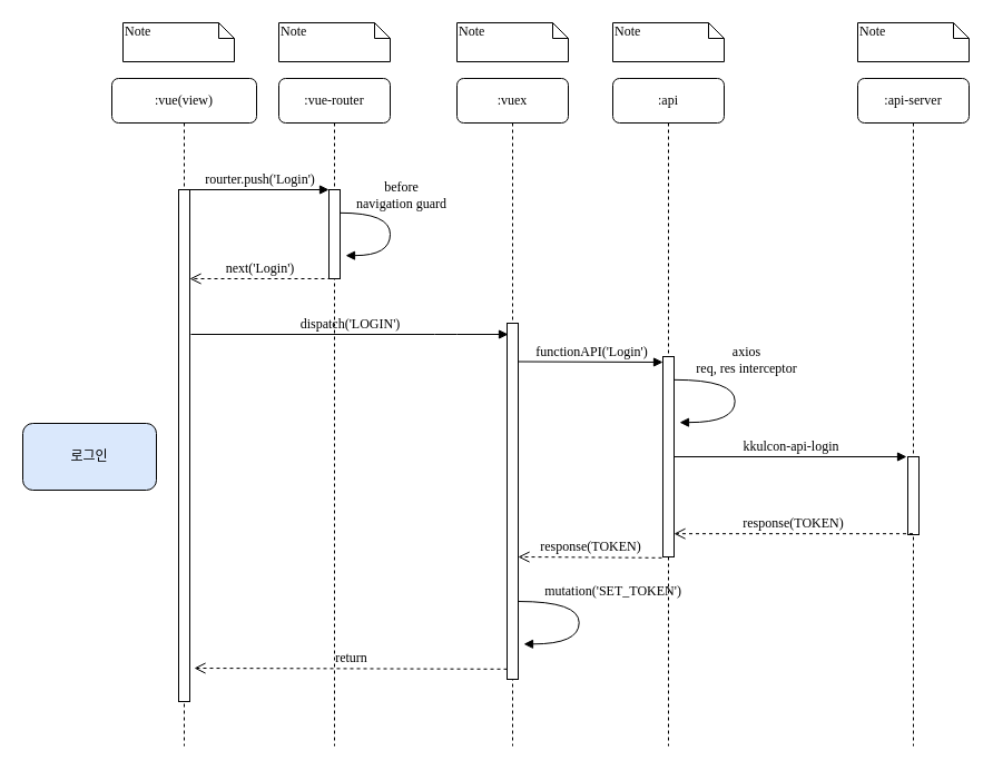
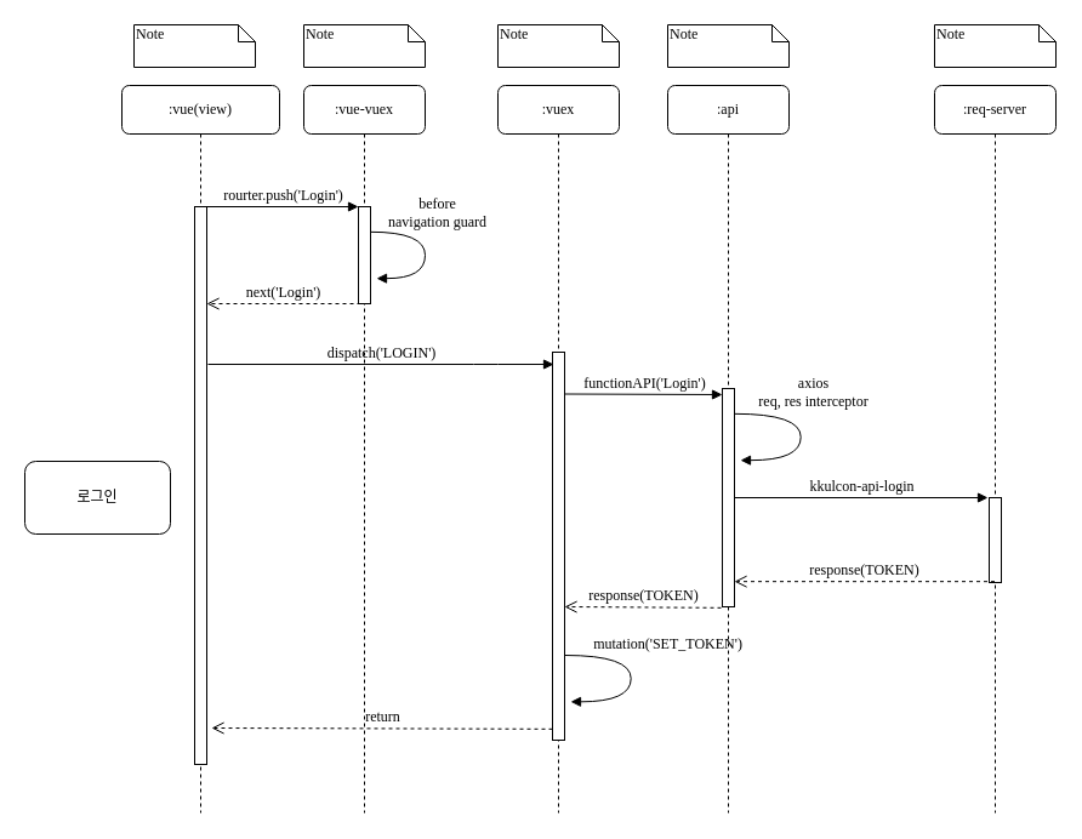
  <mxCell id="0" />
  <mxCell id="1" parent="0" />
- <mxCell id="2" value=":vue-router" style="shape=umlLifeline;perimeter=lifelinePerimeter;whiteSpace=wrap;html=1;container=1;collapsible=0;recursiveResize=0;outlineConnect=0;rounded=1;shadow=0;comic=0;labelBackgroundColor=none;strokeWidth=1;fontFamily=Verdana;fontSize=12;align=center;" parent="1" vertex="1"><mxGeometry x="250" y="70" width="100" height="600" as="geometry" /></mxCell>
+ <mxCell id="2" value=":vue-vuex" style="shape=umlLifeline;perimeter=lifelinePerimeter;whiteSpace=wrap;html=1;container=1;collapsible=0;recursiveResize=0;outlineConnect=0;rounded=1;shadow=0;comic=0;labelBackgroundColor=none;strokeWidth=1;fontFamily=Verdana;fontSize=12;align=center;" parent="1" vertex="1"><mxGeometry x="250" y="70" width="100" height="600" as="geometry" /></mxCell>
  <mxCell id="3" value="" style="html=1;points=[];perimeter=orthogonalPerimeter;rounded=0;shadow=0;comic=0;labelBackgroundColor=none;strokeWidth=1;fontFamily=Verdana;fontSize=12;align=center;" parent="2" vertex="1"><mxGeometry x="45" y="100" width="10" height="80" as="geometry" /></mxCell>
  <mxCell id="4" value="before&lt;br&gt;navigation guard" style="html=1;verticalAlign=bottom;endArrow=block;labelBackgroundColor=none;fontFamily=Verdana;fontSize=12;elbow=vertical;edgeStyle=orthogonalEdgeStyle;curved=1;entryX=1;entryY=0.286;entryPerimeter=0;exitX=1.038;exitY=0.345;exitPerimeter=0;" edge="1" parent="2"><mxGeometry x="-0.234" y="10" relative="1" as="geometry"><mxPoint x="55.003" y="120.83" as="sourcePoint" /><mxPoint x="60.003" y="159.163" as="targetPoint" /><Array as="points"><mxPoint x="100" y="120.83" /><mxPoint x="100" y="158.83" /></Array><mxPoint y="-1" as="offset" /></mxGeometry></mxCell>
  <mxCell id="5" value=":vuex" style="shape=umlLifeline;perimeter=lifelinePerimeter;whiteSpace=wrap;html=1;container=1;collapsible=0;recursiveResize=0;outlineConnect=0;rounded=1;shadow=0;comic=0;labelBackgroundColor=none;strokeWidth=1;fontFamily=Verdana;fontSize=12;align=center;" parent="1" vertex="1"><mxGeometry x="410" y="70" width="100" height="600" as="geometry" /></mxCell>
  <mxCell id="6" value="" style="html=1;points=[];perimeter=orthogonalPerimeter;rounded=0;shadow=0;comic=0;labelBackgroundColor=none;strokeWidth=1;fontFamily=Verdana;fontSize=12;align=center;" parent="5" vertex="1"><mxGeometry x="45" y="220" width="10" height="320" as="geometry" /></mxCell>
  <mxCell id="7" value="response(TOKEN)" style="html=1;verticalAlign=bottom;endArrow=open;dashed=1;endSize=8;labelBackgroundColor=none;fontFamily=Verdana;fontSize=12;edgeStyle=elbowEdgeStyle;elbow=vertical;" edge="1" parent="5"><mxGeometry relative="1" as="geometry"><mxPoint x="55" y="430.83" as="targetPoint" /><Array as="points"><mxPoint x="5" y="430" /></Array><mxPoint x="184.0" y="430.83" as="sourcePoint" /></mxGeometry></mxCell>
  <mxCell id="8" value="mutation('SET_TOKEN')" style="html=1;verticalAlign=bottom;endArrow=block;labelBackgroundColor=none;fontFamily=Verdana;fontSize=12;elbow=vertical;edgeStyle=orthogonalEdgeStyle;curved=1;entryX=1;entryY=0.286;entryPerimeter=0;exitX=1.038;exitY=0.345;exitPerimeter=0;" edge="1" parent="5"><mxGeometry x="-0.233" y="30" relative="1" as="geometry"><mxPoint x="55.003" y="470.0" as="sourcePoint" /><mxPoint x="60.003" y="508.333" as="targetPoint" /><Array as="points"><mxPoint x="109.67" y="470" /><mxPoint x="109.67" y="508" /></Array><mxPoint as="offset" /></mxGeometry></mxCell>
  <mxCell id="9" value="return" style="html=1;verticalAlign=bottom;endArrow=open;dashed=1;endSize=8;labelBackgroundColor=none;fontFamily=Verdana;fontSize=12;edgeStyle=elbowEdgeStyle;elbow=vertical;entryX=1.4;entryY=0.935;entryDx=0;entryDy=0;entryPerimeter=0;" edge="1" parent="5" target="15"><mxGeometry relative="1" as="geometry"><mxPoint x="-240" y="540" as="targetPoint" /><Array as="points"><mxPoint x="-134" y="530" /></Array><mxPoint x="45.0" y="530.83" as="sourcePoint" /></mxGeometry></mxCell>
  <mxCell id="10" value=":api" style="shape=umlLifeline;perimeter=lifelinePerimeter;whiteSpace=wrap;html=1;container=1;collapsible=0;recursiveResize=0;outlineConnect=0;rounded=1;shadow=0;comic=0;labelBackgroundColor=none;strokeWidth=1;fontFamily=Verdana;fontSize=12;align=center;" parent="1" vertex="1"><mxGeometry x="550" y="70" width="100" height="600" as="geometry" /></mxCell>
  <mxCell id="11" value="kkulcon-api-login" style="html=1;verticalAlign=bottom;endArrow=block;labelBackgroundColor=none;fontFamily=Verdana;fontSize=12;edgeStyle=elbowEdgeStyle;elbow=vertical;entryX=-0.1;entryY=-0.013;entryDx=0;entryDy=0;entryPerimeter=0;" edge="1" parent="10" target="13"><mxGeometry relative="1" as="geometry"><mxPoint x="55" y="340" as="sourcePoint" /><mxPoint x="190" y="340" as="targetPoint" /></mxGeometry></mxCell>
- <mxCell id="12" value=":api-server" style="shape=umlLifeline;perimeter=lifelinePerimeter;whiteSpace=wrap;html=1;container=1;collapsible=0;recursiveResize=0;outlineConnect=0;rounded=1;shadow=0;comic=0;labelBackgroundColor=none;strokeWidth=1;fontFamily=Verdana;fontSize=12;align=center;" parent="1" vertex="1"><mxGeometry x="770" y="70" width="100" height="600" as="geometry" /></mxCell>
+ <mxCell id="12" value=":req-server" style="shape=umlLifeline;perimeter=lifelinePerimeter;whiteSpace=wrap;html=1;container=1;collapsible=0;recursiveResize=0;outlineConnect=0;rounded=1;shadow=0;comic=0;labelBackgroundColor=none;strokeWidth=1;fontFamily=Verdana;fontSize=12;align=center;" parent="1" vertex="1"><mxGeometry x="770" y="70" width="100" height="600" as="geometry" /></mxCell>
  <mxCell id="13" value="" style="html=1;points=[];perimeter=orthogonalPerimeter;rounded=0;shadow=0;comic=0;labelBackgroundColor=none;strokeWidth=1;fontFamily=Verdana;fontSize=12;align=center;" parent="12" vertex="1"><mxGeometry x="45" y="340" width="10" height="70" as="geometry" /></mxCell>
  <mxCell id="14" value=":vue(view)" style="shape=umlLifeline;perimeter=lifelinePerimeter;whiteSpace=wrap;html=1;container=1;collapsible=0;recursiveResize=0;outlineConnect=0;rounded=1;shadow=0;comic=0;labelBackgroundColor=none;strokeWidth=1;fontFamily=Verdana;fontSize=12;align=center;" parent="1" vertex="1"><mxGeometry x="100" y="70" width="130" height="600" as="geometry" /></mxCell>
  <mxCell id="15" value="" style="html=1;points=[];perimeter=orthogonalPerimeter;rounded=0;shadow=0;comic=0;labelBackgroundColor=none;strokeWidth=1;fontFamily=Verdana;fontSize=12;align=center;" parent="14" vertex="1"><mxGeometry x="60" y="100" width="10" height="460" as="geometry" /></mxCell>
  <mxCell id="16" value="next('Login')" style="html=1;verticalAlign=bottom;endArrow=open;dashed=1;endSize=8;labelBackgroundColor=none;fontFamily=Verdana;fontSize=12;edgeStyle=elbowEdgeStyle;elbow=vertical;" edge="1" parent="14"><mxGeometry relative="1" as="geometry"><mxPoint x="70" y="180" as="targetPoint" /><Array as="points"><mxPoint x="130" y="180" /></Array><mxPoint x="197" y="180" as="sourcePoint" /></mxGeometry></mxCell>
- <mxCell id="17" value="로그인" style="rounded=1;whiteSpace=wrap;html=1;fillColor=#dae8fc;" vertex="1" parent="14"><mxGeometry x="-80" y="310" width="120" height="60" as="geometry" /></mxCell>
+ <mxCell id="17" value="로그인" style="rounded=1;whiteSpace=wrap;html=1;" vertex="1" parent="14"><mxGeometry x="-80" y="310" width="120" height="60" as="geometry" /></mxCell>
  <mxCell id="18" value="" style="html=1;points=[];perimeter=orthogonalPerimeter;rounded=0;shadow=0;comic=0;labelBackgroundColor=none;strokeWidth=1;fontFamily=Verdana;fontSize=12;align=center;" parent="1" vertex="1"><mxGeometry x="595" y="320" width="10" height="180" as="geometry" /></mxCell>
  <mxCell id="19" value="rourter.push('Login')" style="html=1;verticalAlign=bottom;endArrow=block;entryX=0;entryY=0;labelBackgroundColor=none;fontFamily=Verdana;fontSize=12;edgeStyle=elbowEdgeStyle;elbow=vertical;" parent="1" source="15" target="3" edge="1"><mxGeometry relative="1" as="geometry"><mxPoint x="230" y="180" as="sourcePoint" /></mxGeometry></mxCell>
  <mxCell id="20" value="Note" style="shape=note;whiteSpace=wrap;html=1;size=14;verticalAlign=top;align=left;spacingTop=-6;rounded=0;shadow=0;comic=0;labelBackgroundColor=none;strokeWidth=1;fontFamily=Verdana;fontSize=12" parent="1" vertex="1"><mxGeometry x="110" y="20" width="100" height="35" as="geometry" /></mxCell>
  <mxCell id="21" value="Note" style="shape=note;whiteSpace=wrap;html=1;size=14;verticalAlign=top;align=left;spacingTop=-6;rounded=0;shadow=0;comic=0;labelBackgroundColor=none;strokeWidth=1;fontFamily=Verdana;fontSize=12" parent="1" vertex="1"><mxGeometry x="250" y="20" width="100" height="35" as="geometry" /></mxCell>
  <mxCell id="22" value="Note" style="shape=note;whiteSpace=wrap;html=1;size=14;verticalAlign=top;align=left;spacingTop=-6;rounded=0;shadow=0;comic=0;labelBackgroundColor=none;strokeWidth=1;fontFamily=Verdana;fontSize=12" parent="1" vertex="1"><mxGeometry x="410" y="20" width="100" height="35" as="geometry" /></mxCell>
  <mxCell id="23" value="Note" style="shape=note;whiteSpace=wrap;html=1;size=14;verticalAlign=top;align=left;spacingTop=-6;rounded=0;shadow=0;comic=0;labelBackgroundColor=none;strokeWidth=1;fontFamily=Verdana;fontSize=12" parent="1" vertex="1"><mxGeometry x="550" y="20" width="100" height="35" as="geometry" /></mxCell>
  <mxCell id="24" value="Note" style="shape=note;whiteSpace=wrap;html=1;size=14;verticalAlign=top;align=left;spacingTop=-6;rounded=0;shadow=0;comic=0;labelBackgroundColor=none;strokeWidth=1;fontFamily=Verdana;fontSize=12" parent="1" vertex="1"><mxGeometry x="770" y="20" width="100" height="35" as="geometry" /></mxCell>
  <mxCell id="25" value="dispatch('LOGIN')" style="html=1;verticalAlign=bottom;endArrow=block;labelBackgroundColor=none;fontFamily=Verdana;fontSize=12;edgeStyle=elbowEdgeStyle;elbow=vertical;" edge="1" parent="1"><mxGeometry relative="1" as="geometry"><mxPoint x="171" y="300" as="sourcePoint" /><mxPoint x="456" y="300" as="targetPoint" /><Array as="points"><mxPoint x="400" y="300" /></Array></mxGeometry></mxCell>
  <mxCell id="26" value="functionAPI('Login')" style="html=1;verticalAlign=bottom;endArrow=block;entryX=0;entryY=0;labelBackgroundColor=none;fontFamily=Verdana;fontSize=12;edgeStyle=elbowEdgeStyle;elbow=vertical;" edge="1" parent="1"><mxGeometry relative="1" as="geometry"><mxPoint x="465" y="324.5" as="sourcePoint" /><mxPoint x="595" y="324.5" as="targetPoint" /></mxGeometry></mxCell>
  <mxCell id="27" value="axios &lt;br&gt;req, res interceptor" style="html=1;verticalAlign=bottom;endArrow=block;labelBackgroundColor=none;fontFamily=Verdana;fontSize=12;elbow=vertical;edgeStyle=orthogonalEdgeStyle;curved=1;entryX=1;entryY=0.286;entryPerimeter=0;exitX=1.038;exitY=0.345;exitPerimeter=0;" edge="1" parent="1"><mxGeometry x="-0.234" y="10" relative="1" as="geometry"><mxPoint x="605.003" y="340.83" as="sourcePoint" /><mxPoint x="610.003" y="379.163" as="targetPoint" /><Array as="points"><mxPoint x="659.67" y="340.83" /><mxPoint x="659.67" y="378.83" /></Array><mxPoint y="-1" as="offset" /></mxGeometry></mxCell>
  <mxCell id="28" value="response(TOKEN)" style="html=1;verticalAlign=bottom;endArrow=open;dashed=1;endSize=8;labelBackgroundColor=none;fontFamily=Verdana;fontSize=12;edgeStyle=elbowEdgeStyle;elbow=vertical;" edge="1" parent="1" source="12"><mxGeometry relative="1" as="geometry"><mxPoint x="605" y="480" as="targetPoint" /><Array as="points"><mxPoint x="555" y="479.17" /></Array><mxPoint x="734" y="480" as="sourcePoint" /></mxGeometry></mxCell>
